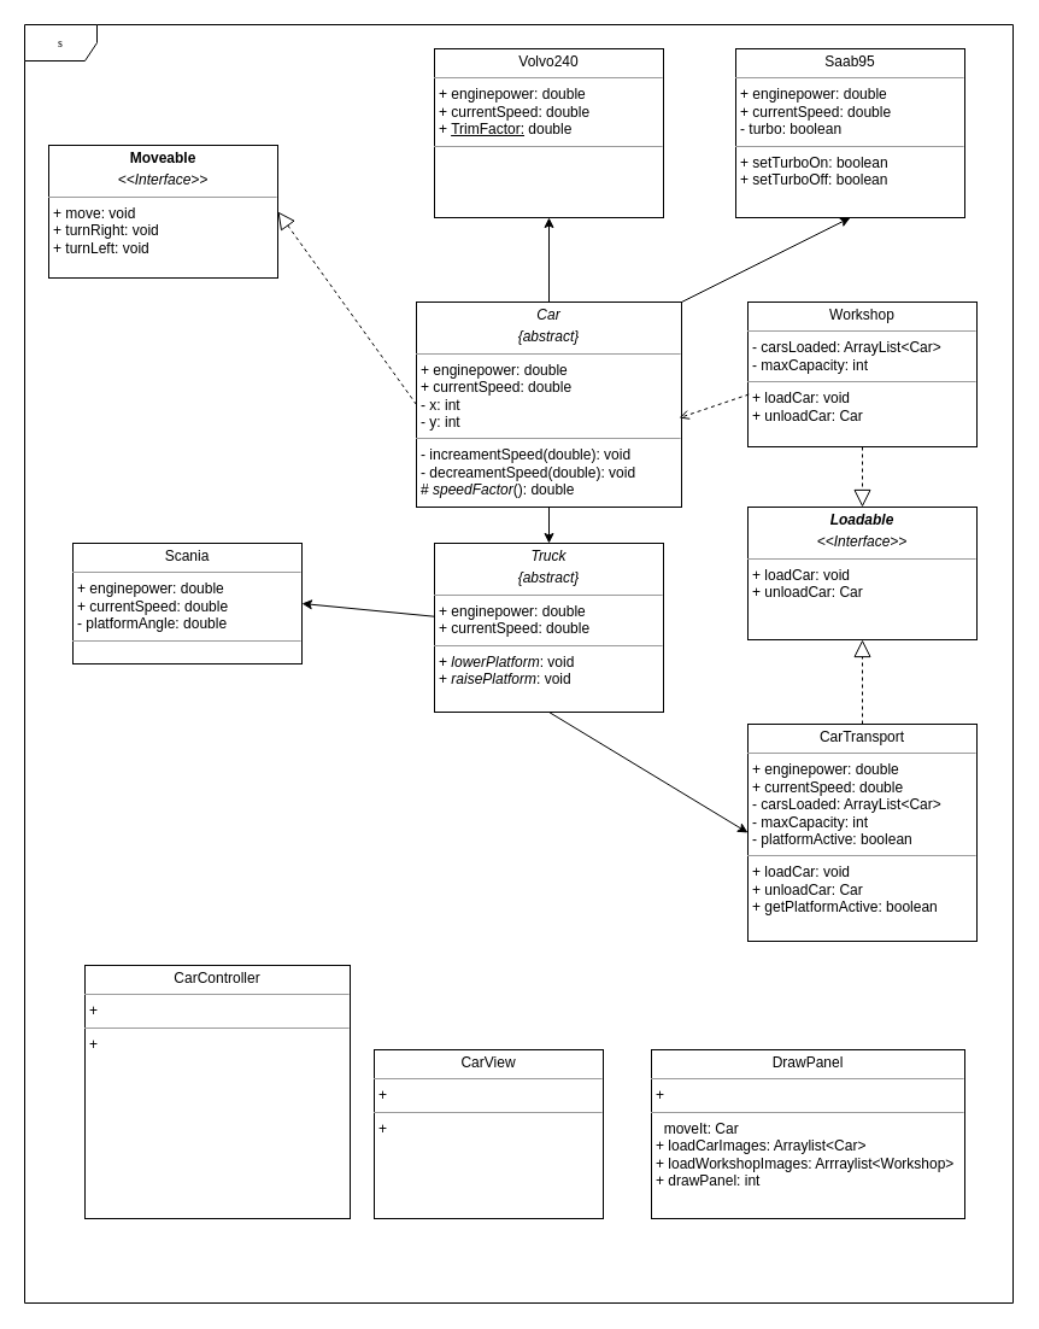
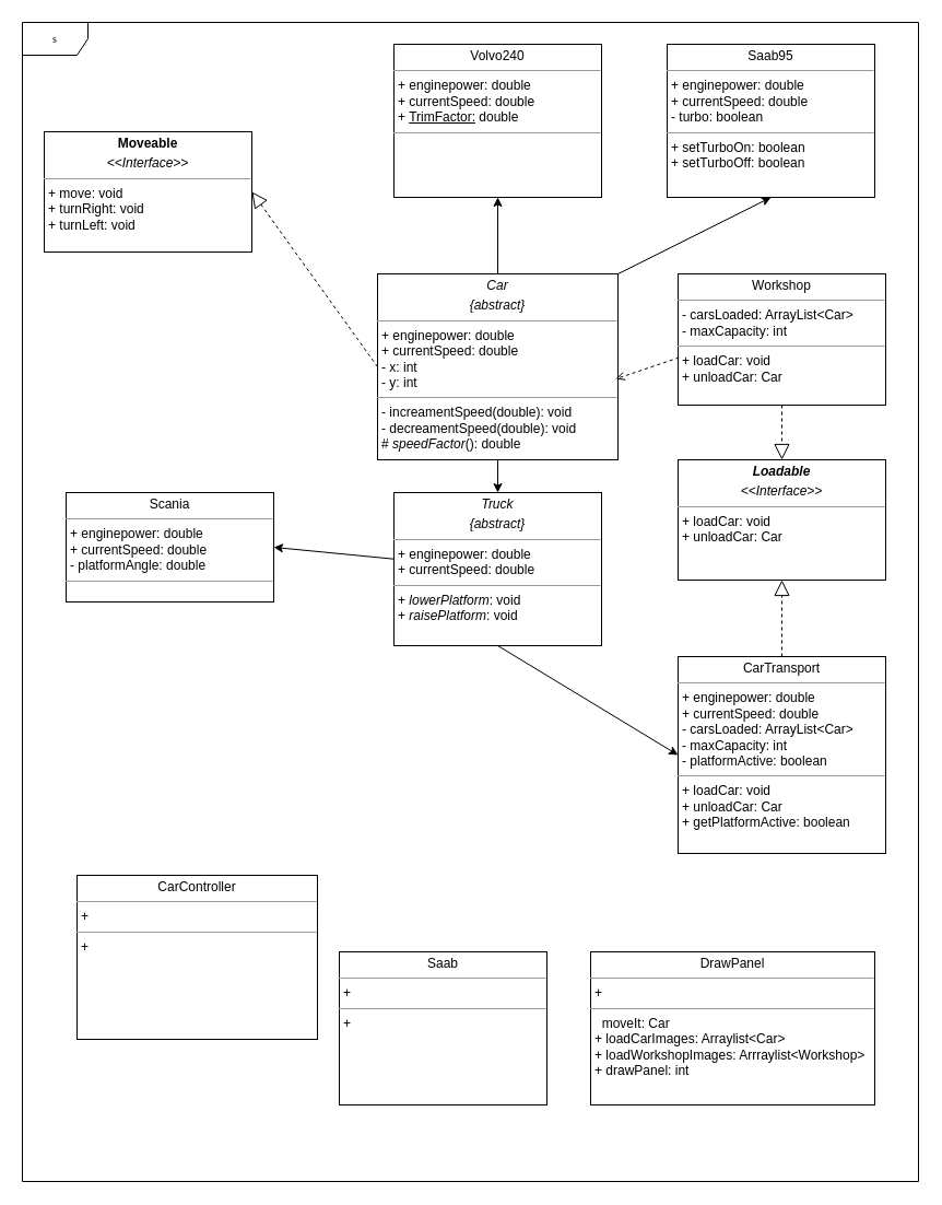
  <mxCell id="0" />
  <mxCell id="1" parent="0" />
  <mxCell id="2" value="s" style="shape=umlFrame;whiteSpace=wrap;html=1;rounded=0;shadow=0;comic=0;labelBackgroundColor=none;strokeWidth=1;fontFamily=Verdana;fontSize=10;align=center;" parent="1" vertex="1"><mxGeometry x="20" y="20" width="820" height="1060" as="geometry" /></mxCell>
  <mxCell id="3" style="edgeStyle=orthogonalEdgeStyle;rounded=0;html=1;dashed=1;labelBackgroundColor=none;startFill=0;endArrow=open;endFill=0;endSize=10;fontFamily=Verdana;fontSize=10;" parent="1" edge="1"><mxGeometry relative="1" as="geometry"><Array as="points"><mxPoint x="550" y="520" /></Array><mxPoint x="490" y="520" as="targetPoint" /></mxGeometry></mxCell>
  <mxCell id="4" value="&lt;p style=&quot;margin:0px;margin-top:4px;text-align:center;&quot;&gt;&lt;i style=&quot;border-color: var(--border-color);&quot;&gt;&lt;b style=&quot;border-color: var(--border-color);&quot;&gt;Loadable&lt;/b&gt;&lt;/i&gt;&lt;i&gt;&lt;br&gt;&lt;/i&gt;&lt;/p&gt;&lt;p style=&quot;margin:0px;margin-top:4px;text-align:center;&quot;&gt;&lt;i&gt;&amp;lt;&amp;lt;Interface&amp;gt;&amp;gt;&lt;/i&gt;&lt;/p&gt;&lt;hr size=&quot;1&quot;&gt;&lt;p style=&quot;margin:0px;margin-left:4px;&quot;&gt;+ loadCar: void&lt;br&gt;+ unloadCar: Car&lt;/p&gt;" style="verticalAlign=top;align=left;overflow=fill;fontSize=12;fontFamily=Helvetica;html=1;rounded=0;shadow=0;comic=0;labelBackgroundColor=none;strokeWidth=1" parent="1" vertex="1"><mxGeometry x="620" y="420" width="190" height="110" as="geometry" /></mxCell>
  <mxCell id="5" value="&lt;p style=&quot;margin:0px;margin-top:4px;text-align:center;&quot;&gt;&lt;i&gt;Car&lt;/i&gt;&lt;/p&gt;&lt;p style=&quot;margin:0px;margin-top:4px;text-align:center;&quot;&gt;&lt;i&gt;{abstract}&lt;/i&gt;&lt;/p&gt;&lt;hr size=&quot;1&quot;&gt;&lt;p style=&quot;margin:0px;margin-left:4px;&quot;&gt;+ enginepower: double&lt;br&gt;+ currentSpeed: double&lt;/p&gt;&lt;p style=&quot;margin:0px;margin-left:4px;&quot;&gt;- x: int&amp;nbsp;&lt;/p&gt;&lt;p style=&quot;margin:0px;margin-left:4px;&quot;&gt;- y: int&lt;/p&gt;&lt;hr size=&quot;1&quot;&gt;&lt;p style=&quot;margin:0px;margin-left:4px;&quot;&gt;- increamentSpeed(double): void&lt;br&gt;- decreamentSpeed(double): void&lt;/p&gt;&lt;p style=&quot;margin:0px;margin-left:4px;&quot;&gt;# &lt;i&gt;speedFactor&lt;/i&gt;(): double&lt;/p&gt;" style="verticalAlign=top;align=left;overflow=fill;fontSize=12;fontFamily=Helvetica;html=1;rounded=0;shadow=0;comic=0;labelBackgroundColor=none;strokeWidth=1" parent="1" vertex="1"><mxGeometry x="345" y="250" width="220" height="170" as="geometry" /></mxCell>
  <mxCell id="6" value="&lt;p style=&quot;margin:0px;margin-top:4px;text-align:center;&quot;&gt;&lt;b style=&quot;border-color: var(--border-color);&quot;&gt;Moveable&lt;/b&gt;&lt;i&gt;&lt;br&gt;&lt;/i&gt;&lt;/p&gt;&lt;p style=&quot;margin:0px;margin-top:4px;text-align:center;&quot;&gt;&lt;i&gt;&amp;lt;&amp;lt;Interface&amp;gt;&amp;gt;&lt;/i&gt;&lt;/p&gt;&lt;hr size=&quot;1&quot;&gt;&lt;p style=&quot;margin:0px;margin-left:4px;&quot;&gt;+ move: void&lt;br&gt;+ turnRight: void&lt;/p&gt;&lt;p style=&quot;margin:0px;margin-left:4px;&quot;&gt;+ turnLeft: void&lt;br&gt;&lt;/p&gt;" style="verticalAlign=top;align=left;overflow=fill;fontSize=12;fontFamily=Helvetica;html=1;rounded=0;shadow=0;comic=0;labelBackgroundColor=none;strokeWidth=1" parent="1" vertex="1"><mxGeometry x="40" y="120" width="190" height="110" as="geometry" /></mxCell>
  <mxCell id="7" style="edgeStyle=orthogonalEdgeStyle;rounded=0;html=1;dashed=1;labelBackgroundColor=none;startFill=0;endArrow=open;endFill=0;endSize=10;fontFamily=Verdana;fontSize=10;" parent="1" edge="1"><mxGeometry relative="1" as="geometry"><Array as="points"><mxPoint x="320" y="490" /><mxPoint x="320" y="460" /></Array><mxPoint x="250" y="490" as="sourcePoint" /></mxGeometry></mxCell>
  <mxCell id="8" style="edgeStyle=orthogonalEdgeStyle;rounded=0;html=1;dashed=1;labelBackgroundColor=none;startFill=0;endArrow=open;endFill=0;endSize=10;fontFamily=Verdana;fontSize=10;" parent="1" edge="1"><mxGeometry relative="1" as="geometry"><mxPoint x="250" y="520" as="sourcePoint" /></mxGeometry></mxCell>
  <mxCell id="9" style="edgeStyle=orthogonalEdgeStyle;rounded=0;html=1;dashed=1;labelBackgroundColor=none;startFill=0;endArrow=open;endFill=0;endSize=10;fontFamily=Verdana;fontSize=10;" parent="1" edge="1"><mxGeometry relative="1" as="geometry"><Array as="points"><mxPoint x="300" y="580" /><mxPoint x="300" y="642" /></Array><mxPoint x="250" y="580" as="sourcePoint" /></mxGeometry></mxCell>
  <mxCell id="10" style="edgeStyle=orthogonalEdgeStyle;rounded=0;html=1;dashed=1;labelBackgroundColor=none;startFill=0;endArrow=open;endFill=0;endSize=10;fontFamily=Verdana;fontSize=10;" parent="1" edge="1"><mxGeometry relative="1" as="geometry"><Array as="points"><mxPoint x="350" y="560" /><mxPoint x="350" y="560" /></Array><mxPoint x="250" y="560" as="sourcePoint" /></mxGeometry></mxCell>
  <mxCell id="11" style="edgeStyle=orthogonalEdgeStyle;rounded=0;html=1;dashed=1;labelBackgroundColor=none;startFill=0;endArrow=open;endFill=0;endSize=10;fontFamily=Verdana;fontSize=10;" parent="1" edge="1"><mxGeometry relative="1" as="geometry"><Array as="points"><mxPoint x="170" y="780" /></Array><mxPoint x="170" y="590" as="sourcePoint" /></mxGeometry></mxCell>
  <mxCell id="12" style="edgeStyle=orthogonalEdgeStyle;rounded=0;html=1;dashed=1;labelBackgroundColor=none;startFill=0;endArrow=open;endFill=0;endSize=10;fontFamily=Verdana;fontSize=10;" parent="1" edge="1"><mxGeometry relative="1" as="geometry"><Array as="points"><mxPoint x="140" y="978" /></Array><mxPoint x="140" y="590" as="sourcePoint" /></mxGeometry></mxCell>
  <mxCell id="13" style="edgeStyle=orthogonalEdgeStyle;rounded=0;html=1;dashed=1;labelBackgroundColor=none;startFill=0;endArrow=open;endFill=0;endSize=10;fontFamily=Verdana;fontSize=10;" parent="1" edge="1"><mxGeometry relative="1" as="geometry"><Array as="points"><mxPoint x="570" y="590" /></Array><mxPoint x="650" y="590" as="sourcePoint" /></mxGeometry></mxCell>
  <mxCell id="14" value="&lt;p style=&quot;margin:0px;margin-top:4px;text-align:center;&quot;&gt;Volvo240&lt;/p&gt;&lt;hr size=&quot;1&quot;&gt;&lt;p style=&quot;margin:0px;margin-left:4px;&quot;&gt;+ enginepower: double&lt;br&gt;+ currentSpeed: double&lt;/p&gt;&lt;p style=&quot;margin:0px;margin-left:4px;&quot;&gt;+ &lt;u&gt;TrimFactor:&lt;/u&gt;&amp;nbsp;double&lt;/p&gt;&lt;hr size=&quot;1&quot;&gt;&lt;p style=&quot;margin:0px;margin-left:4px;&quot;&gt;&lt;br&gt;&lt;/p&gt;" style="verticalAlign=top;align=left;overflow=fill;fontSize=12;fontFamily=Helvetica;html=1;rounded=0;shadow=0;comic=0;labelBackgroundColor=none;strokeWidth=1" parent="1" vertex="1"><mxGeometry x="360" y="40" width="190" height="140" as="geometry" /></mxCell>
  <mxCell id="15" value="&lt;p style=&quot;margin:0px;margin-top:4px;text-align:center;&quot;&gt;Saab95&lt;/p&gt;&lt;hr size=&quot;1&quot;&gt;&lt;p style=&quot;margin:0px;margin-left:4px;&quot;&gt;+ enginepower: double&lt;br&gt;+ currentSpeed: double&lt;/p&gt;&lt;p style=&quot;margin:0px;margin-left:4px;&quot;&gt;- turbo: boolean&lt;/p&gt;&lt;hr size=&quot;1&quot;&gt;&lt;p style=&quot;margin:0px;margin-left:4px;&quot;&gt;&lt;span style=&quot;background-color: initial;&quot;&gt;+ setTurboOn: boolean&lt;/span&gt;&lt;br&gt;&lt;/p&gt;&lt;p style=&quot;margin:0px;margin-left:4px;&quot;&gt;+ setTurboOff: boolean&lt;/p&gt;" style="verticalAlign=top;align=left;overflow=fill;fontSize=12;fontFamily=Helvetica;html=1;rounded=0;shadow=0;comic=0;labelBackgroundColor=none;strokeWidth=1" parent="1" vertex="1"><mxGeometry x="610" y="40" width="190" height="140" as="geometry" /></mxCell>
  <mxCell id="16" value="&lt;p style=&quot;margin:0px;margin-top:4px;text-align:center;&quot;&gt;&lt;i&gt;Truck&lt;/i&gt;&lt;/p&gt;&lt;p style=&quot;margin:0px;margin-top:4px;text-align:center;&quot;&gt;&lt;i&gt;{abstract}&lt;/i&gt;&lt;br&gt;&lt;/p&gt;&lt;hr size=&quot;1&quot;&gt;&lt;p style=&quot;margin:0px;margin-left:4px;&quot;&gt;+ enginepower: double&lt;br&gt;+ currentSpeed: double&lt;/p&gt;&lt;hr size=&quot;1&quot;&gt;&lt;p style=&quot;margin:0px;margin-left:4px;&quot;&gt;+ &lt;i&gt;lowerPlatform&lt;/i&gt;: void&lt;br&gt;&lt;/p&gt;&lt;p style=&quot;margin:0px;margin-left:4px;&quot;&gt;+ &lt;i&gt;raisePlatform&lt;/i&gt;: void&lt;/p&gt;" style="verticalAlign=top;align=left;overflow=fill;fontSize=12;fontFamily=Helvetica;html=1;rounded=0;shadow=0;comic=0;labelBackgroundColor=none;strokeWidth=1" parent="1" vertex="1"><mxGeometry x="360" y="450" width="190" height="140" as="geometry" /></mxCell>
  <mxCell id="17" value="&lt;p style=&quot;margin:0px;margin-top:4px;text-align:center;&quot;&gt;Scania&lt;/p&gt;&lt;hr size=&quot;1&quot;&gt;&lt;p style=&quot;margin:0px;margin-left:4px;&quot;&gt;+ enginepower: double&lt;br&gt;+ currentSpeed: double&lt;/p&gt;&lt;p style=&quot;margin:0px;margin-left:4px;&quot;&gt;- platformAngle: double&lt;/p&gt;&lt;hr size=&quot;1&quot;&gt;&lt;p style=&quot;margin:0px;margin-left:4px;&quot;&gt;&lt;br&gt;&lt;/p&gt;" style="verticalAlign=top;align=left;overflow=fill;fontSize=12;fontFamily=Helvetica;html=1;rounded=0;shadow=0;comic=0;labelBackgroundColor=none;strokeWidth=1" parent="1" vertex="1"><mxGeometry x="60" y="450" width="190" height="100" as="geometry" /></mxCell>
  <mxCell id="18" value="&lt;p style=&quot;margin:0px;margin-top:4px;text-align:center;&quot;&gt;CarTransport&lt;/p&gt;&lt;hr size=&quot;1&quot;&gt;&lt;p style=&quot;margin:0px;margin-left:4px;&quot;&gt;+ enginepower: double&lt;br&gt;+ currentSpeed: double&lt;/p&gt;&lt;p style=&quot;margin:0px;margin-left:4px;&quot;&gt;- carsLoaded: ArrayList&amp;lt;Car&amp;gt;&lt;/p&gt;&lt;p style=&quot;margin:0px;margin-left:4px;&quot;&gt;- maxCapacity: int&lt;/p&gt;&lt;p style=&quot;margin:0px;margin-left:4px;&quot;&gt;- platformActive: boolean&lt;/p&gt;&lt;hr size=&quot;1&quot;&gt;&lt;p style=&quot;margin:0px;margin-left:4px;&quot;&gt;&lt;span style=&quot;background-color: initial;&quot;&gt;+ loadCar: void&lt;/span&gt;&lt;br&gt;&lt;/p&gt;&lt;p style=&quot;margin:0px;margin-left:4px;&quot;&gt;+ unloadCar: Car&lt;/p&gt;&lt;p style=&quot;margin:0px;margin-left:4px;&quot;&gt;+ getPlatformActive: boolean&lt;/p&gt;" style="verticalAlign=top;align=left;overflow=fill;fontSize=12;fontFamily=Helvetica;html=1;rounded=0;shadow=0;comic=0;labelBackgroundColor=none;strokeWidth=1" parent="1" vertex="1"><mxGeometry x="620" y="600" width="190" height="180" as="geometry" /></mxCell>
  <mxCell id="19" value="&lt;p style=&quot;margin:0px;margin-top:4px;text-align:center;&quot;&gt;Workshop&lt;/p&gt;&lt;hr size=&quot;1&quot;&gt;&lt;p style=&quot;margin:0px;margin-left:4px;&quot;&gt;&lt;span style=&quot;background-color: initial;&quot;&gt;- carsLoaded: ArrayList&amp;lt;Car&amp;gt;&lt;/span&gt;&lt;br&gt;&lt;/p&gt;&lt;p style=&quot;margin:0px;margin-left:4px;&quot;&gt;- maxCapacity: int&lt;/p&gt;&lt;hr size=&quot;1&quot;&gt;&lt;p style=&quot;margin:0px;margin-left:4px;&quot;&gt;+ loadCar: void&lt;br style=&quot;border-color: var(--border-color);&quot;&gt;+ unloadCar: Car&lt;br&gt;&lt;/p&gt;" style="verticalAlign=top;align=left;overflow=fill;fontSize=12;fontFamily=Helvetica;html=1;rounded=0;shadow=0;comic=0;labelBackgroundColor=none;strokeWidth=1" parent="1" vertex="1"><mxGeometry x="620" y="250" width="190" height="120" as="geometry" /></mxCell>
- <mxCell id="20" value="&lt;p style=&quot;margin:0px;margin-top:4px;text-align:center;&quot;&gt;CarController&lt;/p&gt;&lt;hr size=&quot;1&quot;&gt;&lt;p style=&quot;margin:0px;margin-left:4px;&quot;&gt;+&lt;/p&gt;&lt;hr size=&quot;1&quot;&gt;&lt;p style=&quot;margin:0px;margin-left:4px;&quot;&gt;+&amp;nbsp;&lt;br&gt;&lt;/p&gt;" style="verticalAlign=top;align=left;overflow=fill;fontSize=12;fontFamily=Helvetica;html=1;rounded=0;shadow=0;comic=0;labelBackgroundColor=none;strokeWidth=1" parent="1" vertex="1"><mxGeometry x="70" y="800" width="220" height="210" as="geometry" /></mxCell>
- <mxCell id="21" value="&lt;p style=&quot;margin:0px;margin-top:4px;text-align:center;&quot;&gt;CarView&lt;/p&gt;&lt;hr size=&quot;1&quot;&gt;&lt;p style=&quot;margin:0px;margin-left:4px;&quot;&gt;+&lt;/p&gt;&lt;hr size=&quot;1&quot;&gt;&lt;p style=&quot;margin:0px;margin-left:4px;&quot;&gt;+&amp;nbsp;&lt;br&gt;&lt;/p&gt;" style="verticalAlign=top;align=left;overflow=fill;fontSize=12;fontFamily=Helvetica;html=1;rounded=0;shadow=0;comic=0;labelBackgroundColor=none;strokeWidth=1" parent="1" vertex="1"><mxGeometry x="310" y="870" width="190" height="140" as="geometry" /></mxCell>
+ <mxCell id="20" value="&lt;p style=&quot;margin:0px;margin-top:4px;text-align:center;&quot;&gt;CarController&lt;/p&gt;&lt;hr size=&quot;1&quot;&gt;&lt;p style=&quot;margin:0px;margin-left:4px;&quot;&gt;+&lt;/p&gt;&lt;hr size=&quot;1&quot;&gt;&lt;p style=&quot;margin:0px;margin-left:4px;&quot;&gt;+&amp;nbsp;&lt;br&gt;&lt;/p&gt;" style="verticalAlign=top;align=left;overflow=fill;fontSize=12;fontFamily=Helvetica;html=1;rounded=0;shadow=0;comic=0;labelBackgroundColor=none;strokeWidth=1" parent="1" vertex="1"><mxGeometry x="70" y="800" width="220" height="150" as="geometry" /></mxCell>
+ <mxCell id="21" value="&lt;p style=&quot;margin:0px;margin-top:4px;text-align:center;&quot;&gt;Saab&lt;/p&gt;&lt;hr size=&quot;1&quot;&gt;&lt;p style=&quot;margin:0px;margin-left:4px;&quot;&gt;+&lt;/p&gt;&lt;hr size=&quot;1&quot;&gt;&lt;p style=&quot;margin:0px;margin-left:4px;&quot;&gt;+&amp;nbsp;&lt;br&gt;&lt;/p&gt;" style="verticalAlign=top;align=left;overflow=fill;fontSize=12;fontFamily=Helvetica;html=1;rounded=0;shadow=0;comic=0;labelBackgroundColor=none;strokeWidth=1" parent="1" vertex="1"><mxGeometry x="310" y="870" width="190" height="140" as="geometry" /></mxCell>
  <mxCell id="22" value="&lt;p style=&quot;margin:0px;margin-top:4px;text-align:center;&quot;&gt;DrawPanel&lt;/p&gt;&lt;hr size=&quot;1&quot;&gt;&lt;p style=&quot;margin:0px;margin-left:4px;&quot;&gt;+&lt;/p&gt;&lt;hr size=&quot;1&quot;&gt;&lt;p style=&quot;margin:0px;margin-left:4px;&quot;&gt;&amp;nbsp; moveIt: Car&lt;br&gt;&lt;/p&gt;&lt;p style=&quot;margin:0px;margin-left:4px;&quot;&gt;+ loadCarImages: Arraylist&amp;lt;Car&amp;gt;&lt;/p&gt;&lt;p style=&quot;margin:0px;margin-left:4px;&quot;&gt;+&amp;nbsp;loadWorkshopImages: Arrraylist&amp;lt;Workshop&amp;gt;&lt;/p&gt;&lt;p style=&quot;margin:0px;margin-left:4px;&quot;&gt;+ drawPanel: int&lt;/p&gt;" style="verticalAlign=top;align=left;overflow=fill;fontSize=12;fontFamily=Helvetica;html=1;rounded=0;shadow=0;comic=0;labelBackgroundColor=none;strokeWidth=1" parent="1" vertex="1"><mxGeometry x="540" y="870" width="260" height="140" as="geometry" /></mxCell>
  <mxCell id="23" value="" style="endArrow=classic;html=1;rounded=0;entryX=0.5;entryY=1;entryDx=0;entryDy=0;exitX=0.5;exitY=0;exitDx=0;exitDy=0;" parent="1" source="5" target="14" edge="1"><mxGeometry width="50" height="50" relative="1" as="geometry"><mxPoint x="200" y="690" as="sourcePoint" /><mxPoint x="250" y="640" as="targetPoint" /></mxGeometry></mxCell>
  <mxCell id="24" value="" style="endArrow=classic;html=1;rounded=0;exitX=0.5;exitY=1;exitDx=0;exitDy=0;" parent="1" source="5" target="16" edge="1"><mxGeometry width="50" height="50" relative="1" as="geometry"><mxPoint x="465" y="260" as="sourcePoint" /><mxPoint x="465" y="190" as="targetPoint" /></mxGeometry></mxCell>
  <mxCell id="25" value="" style="endArrow=classic;html=1;rounded=0;entryX=0.5;entryY=1;entryDx=0;entryDy=0;exitX=1;exitY=0;exitDx=0;exitDy=0;" parent="1" source="5" target="15" edge="1"><mxGeometry width="50" height="50" relative="1" as="geometry"><mxPoint x="465" y="260" as="sourcePoint" /><mxPoint x="465" y="190" as="targetPoint" /></mxGeometry></mxCell>
  <mxCell id="26" value="" style="endArrow=classic;html=1;rounded=0;exitX=0.5;exitY=1;exitDx=0;exitDy=0;entryX=0;entryY=0.5;entryDx=0;entryDy=0;" parent="1" source="16" target="18" edge="1"><mxGeometry width="50" height="50" relative="1" as="geometry"><mxPoint x="465" y="400" as="sourcePoint" /><mxPoint x="620" y="641" as="targetPoint" /></mxGeometry></mxCell>
  <mxCell id="27" value="" style="endArrow=block;dashed=1;endFill=0;endSize=12;html=1;rounded=0;exitX=0.5;exitY=0;exitDx=0;exitDy=0;entryX=0.5;entryY=1;entryDx=0;entryDy=0;" parent="1" source="18" target="4" edge="1"><mxGeometry width="160" relative="1" as="geometry"><mxPoint x="360" y="520" as="sourcePoint" /><mxPoint x="520" y="520" as="targetPoint" /></mxGeometry></mxCell>
  <mxCell id="28" value="" style="endArrow=block;dashed=1;endFill=0;endSize=12;html=1;rounded=0;exitX=0.5;exitY=1;exitDx=0;exitDy=0;" parent="1" source="19" target="4" edge="1"><mxGeometry width="160" relative="1" as="geometry"><mxPoint x="725" y="610" as="sourcePoint" /><mxPoint x="715" y="470" as="targetPoint" /></mxGeometry></mxCell>
  <mxCell id="29" value="" style="endArrow=classic;html=1;rounded=0;entryX=1;entryY=0.5;entryDx=0;entryDy=0;" parent="1" target="17" edge="1" source="16"><mxGeometry width="50" height="50" relative="1" as="geometry"><mxPoint x="250" y="520" as="sourcePoint" /><mxPoint x="465" y="600" as="targetPoint" /></mxGeometry></mxCell>
  <mxCell id="30" value="" style="endArrow=block;dashed=1;endFill=0;endSize=12;html=1;rounded=0;exitX=0;exitY=0.5;exitDx=0;exitDy=0;entryX=1;entryY=0.5;entryDx=0;entryDy=0;" parent="1" source="5" target="6" edge="1"><mxGeometry width="160" relative="1" as="geometry"><mxPoint x="725" y="380" as="sourcePoint" /><mxPoint x="725" y="430" as="targetPoint" /></mxGeometry></mxCell>
  <mxCell id="31" value="" style="endArrow=open;html=1;rounded=0;endFill=0;dashed=1;strokeColor=#000000;strokeWidth=1;exitX=0.004;exitY=0.638;exitDx=0;exitDy=0;entryX=0.991;entryY=0.565;entryDx=0;entryDy=0;entryPerimeter=0;exitPerimeter=0;" edge="1" parent="1" source="19" target="5"><mxGeometry width="50" height="50" relative="1" as="geometry"><mxPoint x="565" y="430" as="sourcePoint" /><mxPoint x="620" y="330" as="targetPoint" /></mxGeometry></mxCell>
